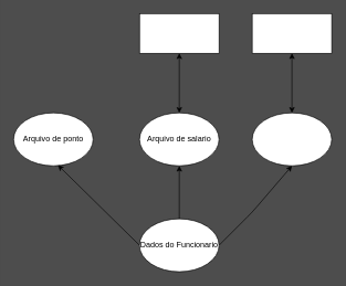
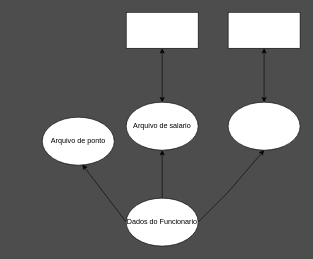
  <mxCell id="0" />
  <mxCell id="1" parent="0" />
  <mxCell id="2" value="Dados do Funcionario" style="ellipse;whiteSpace=wrap;html=1;" vertex="1" parent="1"><mxGeometry x="210" y="330" width="120" height="80" as="geometry" /></mxCell>
- <mxCell id="3" value="Arquivo de ponto" style="ellipse;whiteSpace=wrap;html=1;" vertex="1" parent="1"><mxGeometry x="20" y="170" width="120" height="80" as="geometry" /></mxCell>
+ <mxCell id="3" value="Arquivo de ponto" style="ellipse;whiteSpace=wrap;html=1;" vertex="1" parent="1"><mxGeometry x="70" y="195" width="120" height="80" as="geometry" /></mxCell>
  <mxCell id="4" value="" style="endArrow=classic;html=1;exitX=0;exitY=0.5;exitDx=0;exitDy=0;entryX=0.558;entryY=0.988;entryDx=0;entryDy=0;entryPerimeter=0;" edge="1" parent="1" source="2" target="3"><mxGeometry width="50" height="50" relative="1" as="geometry"><mxPoint x="230" y="280" as="sourcePoint" /><mxPoint x="280" y="230" as="targetPoint" /></mxGeometry></mxCell>
  <mxCell id="5" value="Arquivo de salario" style="ellipse;whiteSpace=wrap;html=1;" vertex="1" parent="1"><mxGeometry x="210" y="170" width="120" height="80" as="geometry" /></mxCell>
  <mxCell id="6" value="" style="ellipse;whiteSpace=wrap;html=1;" vertex="1" parent="1"><mxGeometry x="380" y="170" width="120" height="80" as="geometry" /></mxCell>
  <mxCell id="7" value="" style="endArrow=classic;html=1;exitX=0.5;exitY=0;exitDx=0;exitDy=0;entryX=0.5;entryY=1;entryDx=0;entryDy=0;" edge="1" parent="1" source="2" target="5"><mxGeometry width="50" height="50" relative="1" as="geometry"><mxPoint x="230" y="280" as="sourcePoint" /><mxPoint x="280" y="230" as="targetPoint" /></mxGeometry></mxCell>
  <mxCell id="8" value="" style="endArrow=classic;html=1;exitX=1;exitY=0.5;exitDx=0;exitDy=0;entryX=0.5;entryY=1;entryDx=0;entryDy=0;" edge="1" parent="1" source="2" target="6"><mxGeometry width="50" height="50" relative="1" as="geometry"><mxPoint x="230" y="280" as="sourcePoint" /><mxPoint x="280" y="230" as="targetPoint" /><Array as="points"><mxPoint x="380" y="320" /></Array></mxGeometry></mxCell>
  <mxCell id="9" value="" style="rounded=0;whiteSpace=wrap;html=1;" vertex="1" parent="1"><mxGeometry x="210" y="20" width="120" height="60" as="geometry" /></mxCell>
  <mxCell id="10" value="" style="rounded=0;whiteSpace=wrap;html=1;" vertex="1" parent="1"><mxGeometry x="380" y="20" width="120" height="60" as="geometry" /></mxCell>
  <mxCell id="11" value="" style="endArrow=classic;startArrow=classic;html=1;entryX=0.5;entryY=1;entryDx=0;entryDy=0;exitX=0.5;exitY=0;exitDx=0;exitDy=0;" edge="1" parent="1" source="5" target="9"><mxGeometry width="50" height="50" relative="1" as="geometry"><mxPoint x="230" y="280" as="sourcePoint" /><mxPoint x="280" y="230" as="targetPoint" /></mxGeometry></mxCell>
  <mxCell id="12" value="" style="endArrow=classic;startArrow=classic;html=1;entryX=0.5;entryY=1;entryDx=0;entryDy=0;exitX=0.5;exitY=0;exitDx=0;exitDy=0;" edge="1" parent="1" source="6" target="10"><mxGeometry width="50" height="50" relative="1" as="geometry"><mxPoint x="230" y="280" as="sourcePoint" /><mxPoint x="280" y="230" as="targetPoint" /></mxGeometry></mxCell>
